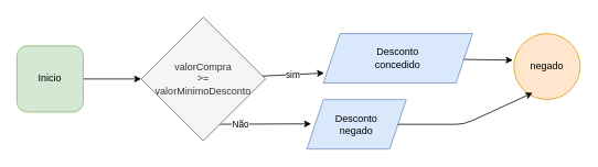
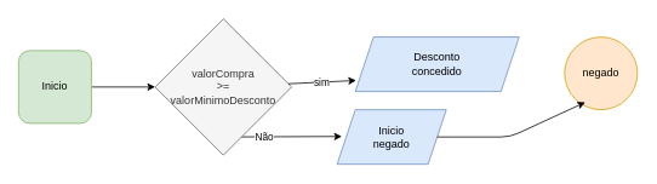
  <mxCell id="0" />
  <mxCell id="1" parent="0" />
  <mxCell id="2" style="edgeStyle=none;html=1;entryX=0;entryY=0.5;entryDx=0;entryDy=0;" edge="1" parent="1" source="3" target="7"><mxGeometry relative="1" as="geometry" /></mxCell>
  <mxCell id="3" value="Inicio" style="whiteSpace=wrap;html=1;aspect=fixed;align=center;fillColor=#d5e8d4;strokeColor=#82b366;rounded=1;" vertex="1" parent="1"><mxGeometry x="20" y="55" width="80" height="80" as="geometry" /></mxCell>
  <mxCell id="4" value="valorCompra&lt;div&gt;&amp;gt;=&lt;/div&gt;&lt;div&gt;valorMinimoDesconto&lt;/div&gt;" style="rhombus;whiteSpace=wrap;html=1;" vertex="1" parent="1"><mxGeometry x="200" y="50" width="80" height="80" as="geometry" /></mxCell>
  <mxCell id="5" value="valorCompra&lt;div&gt;&amp;gt;=&lt;/div&gt;&lt;div&gt;valorMinimoDesconto&lt;/div&gt;" style="rhombus;whiteSpace=wrap;html=1;" vertex="1" parent="1"><mxGeometry x="200" y="50" width="80" height="80" as="geometry" /></mxCell>
  <mxCell id="6" value="Não" style="edgeStyle=none;html=1;" edge="1" parent="1"><mxGeometry relative="1" as="geometry"><mxPoint x="240" y="115" as="sourcePoint" /><mxPoint x="375.192" y="149.423" as="targetPoint" /><Array as="points"><mxPoint x="240" y="150" /></Array></mxGeometry></mxCell>
  <mxCell id="7" value="valorCompra&lt;div&gt;&amp;gt;=&lt;/div&gt;&lt;div&gt;valorMinimoDesconto&lt;/div&gt;" style="rhombus;whiteSpace=wrap;html=1;fillColor=#f5f5f5;fontColor=#333333;strokeColor=#666666;" vertex="1" parent="1"><mxGeometry x="170" y="20" width="150" height="150" as="geometry" /></mxCell>
  <mxCell id="8" value="Desconto&lt;div&gt;concedido&lt;/div&gt;" style="shape=parallelogram;perimeter=parallelogramPerimeter;whiteSpace=wrap;html=1;fixedSize=1;fillColor=#dae8fc;strokeColor=#6c8ebf;" vertex="1" parent="1"><mxGeometry x="390" y="40" width="180" height="60" as="geometry" /></mxCell>
- <mxCell id="9" value="Desconto&lt;div&gt;negado&lt;/div&gt;" style="shape=parallelogram;perimeter=parallelogramPerimeter;whiteSpace=wrap;html=1;fixedSize=1;fillColor=#dae8fc;strokeColor=#6c8ebf;" vertex="1" parent="1"><mxGeometry x="370" y="120" width="120" height="60" as="geometry" /></mxCell>
+ <mxCell id="9" value="Inicio&lt;div&gt;negado&lt;/div&gt;" style="shape=parallelogram;perimeter=parallelogramPerimeter;whiteSpace=wrap;html=1;fixedSize=1;fillColor=#dae8fc;strokeColor=#6c8ebf;" vertex="1" parent="1"><mxGeometry x="370" y="120" width="120" height="60" as="geometry" /></mxCell>
  <mxCell id="10" value="negado" style="ellipse;whiteSpace=wrap;html=1;aspect=fixed;fillColor=#ffe6cc;strokeColor=#d79b00;" vertex="1" parent="1"><mxGeometry x="620" y="40" width="80" height="80" as="geometry" /></mxCell>
  <mxCell id="11" value="sim" style="edgeStyle=none;html=1;entryX=0.005;entryY=0.797;entryDx=0;entryDy=0;entryPerimeter=0;" edge="1" parent="1" source="7" target="8"><mxGeometry relative="1" as="geometry" /></mxCell>
- <mxCell id="12" style="edgeStyle=none;html=1;entryX=-0.017;entryY=0.403;entryDx=0;entryDy=0;entryPerimeter=0;" edge="1" parent="1" source="8" target="10"><mxGeometry relative="1" as="geometry" /></mxCell>
  <mxCell id="13" style="edgeStyle=none;html=1;entryX=0.283;entryY=0.898;entryDx=0;entryDy=0;entryPerimeter=0;" edge="1" parent="1" source="9" target="10"><mxGeometry relative="1" as="geometry"><Array as="points"><mxPoint x="560" y="150" /></Array></mxGeometry></mxCell>
